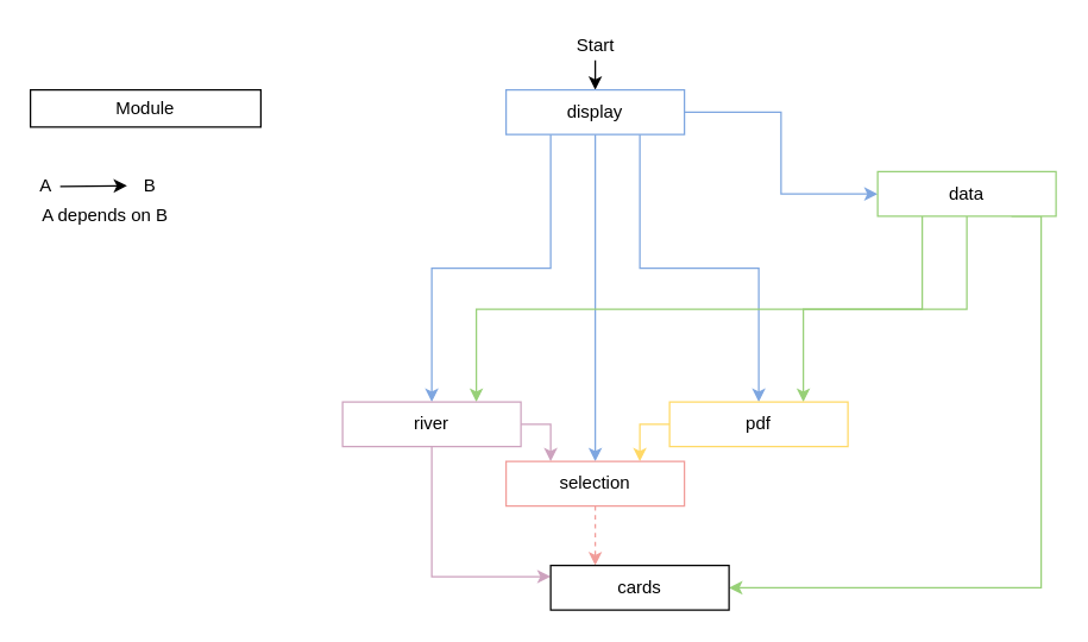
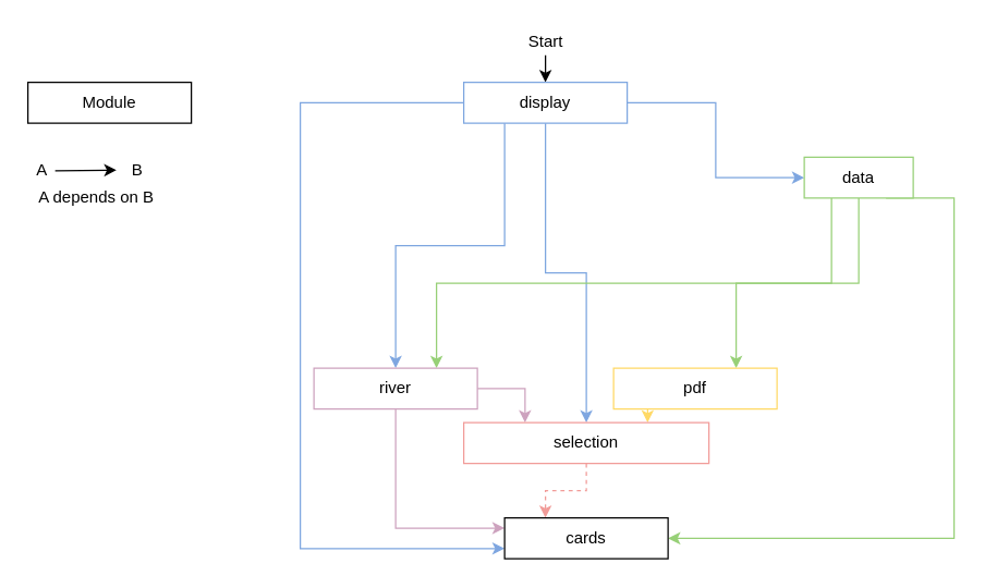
  <mxCell id="0" />
  <mxCell id="1" parent="0" />
  <mxCell id="2" style="edgeStyle=orthogonalEdgeStyle;rounded=0;orthogonalLoop=1;jettySize=auto;html=1;exitX=1;exitY=0.5;exitDx=0;exitDy=0;entryX=0;entryY=0.5;entryDx=0;entryDy=0;strokeColor=#7EA6E0;" parent="1" source="8" target="12" edge="1"><mxGeometry relative="1" as="geometry" /></mxCell>
  <mxCell id="3" style="edgeStyle=orthogonalEdgeStyle;rounded=0;orthogonalLoop=1;jettySize=auto;html=1;exitX=0.5;exitY=1;exitDx=0;exitDy=0;entryX=0.5;entryY=0;entryDx=0;entryDy=0;strokeColor=#7EA6E0;" parent="1" source="8" target="19" edge="1"><mxGeometry relative="1" as="geometry" /></mxCell>
- <mxCell id="4" style="edgeStyle=orthogonalEdgeStyle;rounded=0;orthogonalLoop=1;jettySize=auto;html=1;exitX=0.75;exitY=1;exitDx=0;exitDy=0;strokeColor=#7EA6E0;" parent="1" source="8" target="17" edge="1"><mxGeometry relative="1" as="geometry" /></mxCell>
  <mxCell id="5" style="edgeStyle=orthogonalEdgeStyle;rounded=0;orthogonalLoop=1;jettySize=auto;html=1;exitX=0.25;exitY=1;exitDx=0;exitDy=0;strokeColor=#7EA6E0;" parent="1" source="8" target="15" edge="1"><mxGeometry relative="1" as="geometry" /></mxCell>
+ <mxCell id="6" style="edgeStyle=orthogonalEdgeStyle;rounded=0;orthogonalLoop=1;jettySize=auto;html=1;exitX=0;exitY=0.5;exitDx=0;exitDy=0;entryX=0;entryY=0.75;entryDx=0;entryDy=0;strokeColor=#7EA6E0;" parent="1" source="8" target="20" edge="1"><mxGeometry relative="1" as="geometry"><Array as="points"><mxPoint x="220" y="75" /><mxPoint x="220" y="403" /></Array></mxGeometry></mxCell>
  <mxCell id="7" style="edgeStyle=orthogonalEdgeStyle;rounded=0;orthogonalLoop=1;jettySize=auto;html=1;exitX=0.5;exitY=0;exitDx=0;exitDy=0;fillColor=#336600;startArrow=classic;startFill=1;endArrow=none;endFill=0;" parent="1" source="8" edge="1"><mxGeometry relative="1" as="geometry"><mxPoint x="400" y="40" as="targetPoint" /></mxGeometry></mxCell>
  <mxCell id="8" value="display" style="rounded=0;whiteSpace=wrap;html=1;strokeColor=#7EA6E0;" parent="1" vertex="1"><mxGeometry x="340" y="60" width="120" height="30" as="geometry" /></mxCell>
  <mxCell id="9" style="edgeStyle=orthogonalEdgeStyle;rounded=0;orthogonalLoop=1;jettySize=auto;html=1;exitX=0.25;exitY=1;exitDx=0;exitDy=0;entryX=0.75;entryY=0;entryDx=0;entryDy=0;strokeColor=#97D077;" parent="1" source="12" target="15" edge="1"><mxGeometry relative="1" as="geometry" /></mxCell>
  <mxCell id="10" style="edgeStyle=orthogonalEdgeStyle;rounded=0;orthogonalLoop=1;jettySize=auto;html=1;exitX=0.75;exitY=1;exitDx=0;exitDy=0;entryX=1;entryY=0.5;entryDx=0;entryDy=0;strokeColor=#97D077;" parent="1" source="12" target="20" edge="1"><mxGeometry relative="1" as="geometry"><Array as="points"><mxPoint x="700" y="395" /></Array></mxGeometry></mxCell>
  <mxCell id="11" style="edgeStyle=orthogonalEdgeStyle;rounded=0;orthogonalLoop=1;jettySize=auto;html=1;exitX=0.5;exitY=1;exitDx=0;exitDy=0;entryX=0.75;entryY=0;entryDx=0;entryDy=0;strokeColor=#97D077;fillColor=#336600;" parent="1" source="12" target="17" edge="1"><mxGeometry relative="1" as="geometry" /></mxCell>
- <mxCell id="12" value="data" style="rounded=0;whiteSpace=wrap;html=1;strokeColor=#97D077;" parent="1" vertex="1"><mxGeometry x="590" y="115" width="120" height="30" as="geometry" /></mxCell>
+ <mxCell id="12" value="data" style="rounded=0;whiteSpace=wrap;html=1;strokeColor=#97D077;" parent="1" vertex="1"><mxGeometry x="590" y="115" width="80" height="30" as="geometry" /></mxCell>
  <mxCell id="13" style="edgeStyle=orthogonalEdgeStyle;rounded=0;orthogonalLoop=1;jettySize=auto;html=1;exitX=1;exitY=0.5;exitDx=0;exitDy=0;entryX=0.25;entryY=0;entryDx=0;entryDy=0;strokeColor=#CDA2BE;" parent="1" source="15" target="19" edge="1"><mxGeometry relative="1" as="geometry" /></mxCell>
  <mxCell id="14" style="edgeStyle=orthogonalEdgeStyle;rounded=0;orthogonalLoop=1;jettySize=auto;html=1;exitX=0.5;exitY=1;exitDx=0;exitDy=0;entryX=0;entryY=0.25;entryDx=0;entryDy=0;strokeColor=#CDA2BE;" parent="1" source="15" target="20" edge="1"><mxGeometry relative="1" as="geometry" /></mxCell>
  <mxCell id="15" value="river" style="rounded=0;whiteSpace=wrap;html=1;strokeColor=#CDA2BE;" parent="1" vertex="1"><mxGeometry x="230" y="270" width="120" height="30" as="geometry" /></mxCell>
  <mxCell id="16" style="edgeStyle=orthogonalEdgeStyle;rounded=0;orthogonalLoop=1;jettySize=auto;html=1;exitX=0;exitY=0.5;exitDx=0;exitDy=0;entryX=0.75;entryY=0;entryDx=0;entryDy=0;strokeColor=#FFD966;" parent="1" source="17" target="19" edge="1"><mxGeometry relative="1" as="geometry" /></mxCell>
  <mxCell id="17" value="pdf" style="rounded=0;whiteSpace=wrap;html=1;strokeColor=#FFD966;" parent="1" vertex="1"><mxGeometry x="450" y="270" width="120" height="30" as="geometry" /></mxCell>
  <mxCell id="18" style="edgeStyle=orthogonalEdgeStyle;rounded=0;orthogonalLoop=1;jettySize=auto;html=1;exitX=0.5;exitY=1;exitDx=0;exitDy=0;entryX=0.25;entryY=0;entryDx=0;entryDy=0;strokeColor=#F19C99;dashed=1;" parent="1" source="19" target="20" edge="1"><mxGeometry relative="1" as="geometry" /></mxCell>
- <mxCell id="19" value="selection" style="rounded=0;whiteSpace=wrap;html=1;strokeColor=#F19C99;" parent="1" vertex="1"><mxGeometry x="340" y="310" width="120" height="30" as="geometry" /></mxCell>
+ <mxCell id="19" value="selection" style="rounded=0;whiteSpace=wrap;html=1;strokeColor=#F19C99;" parent="1" vertex="1"><mxGeometry x="340" y="310" width="180" height="30" as="geometry" /></mxCell>
  <mxCell id="20" value="cards" style="rounded=0;whiteSpace=wrap;html=1;strokeColor=#000000;" parent="1" vertex="1"><mxGeometry x="370" y="380" width="120" height="30" as="geometry" /></mxCell>
- <mxCell id="21" value="Module" style="rounded=0;whiteSpace=wrap;html=1;" parent="1" vertex="1"><mxGeometry x="20" y="60" width="155" height="25" as="geometry" /></mxCell>
+ <mxCell id="21" value="Module" style="rounded=0;whiteSpace=wrap;html=1;" parent="1" vertex="1"><mxGeometry x="20" y="60" width="120" height="30" as="geometry" /></mxCell>
  <mxCell id="22" value="Start" style="text;html=1;align=center;verticalAlign=middle;resizable=0;points=[];autosize=1;" parent="1" vertex="1"><mxGeometry x="380" width="40" height="20" as="geometry" y="20" /></mxCell>
  <mxCell id="23" value="" style="endArrow=classic;html=1;strokeColor=#000000;fillColor=#336600;" parent="1" edge="1"><mxGeometry width="50" height="50" relative="1" as="geometry"><mxPoint x="40" y="125" as="sourcePoint" /><mxPoint x="85" y="124.5" as="targetPoint" /></mxGeometry></mxCell>
  <mxCell id="24" value="A" style="text;html=1;align=center;verticalAlign=middle;resizable=0;points=[];autosize=1;" parent="1" vertex="1"><mxGeometry x="20" y="115" width="20" height="20" as="geometry" /></mxCell>
  <mxCell id="25" value="B" style="text;html=1;align=center;verticalAlign=middle;resizable=0;points=[];autosize=1;" parent="1" vertex="1"><mxGeometry x="90" y="115" width="20" height="20" as="geometry" /></mxCell>
  <mxCell id="26" value="A depends on B" style="text;html=1;align=center;verticalAlign=middle;resizable=0;points=[];autosize=1;" parent="1" vertex="1"><mxGeometry x="20" y="135" width="100" height="20" as="geometry" /></mxCell>
